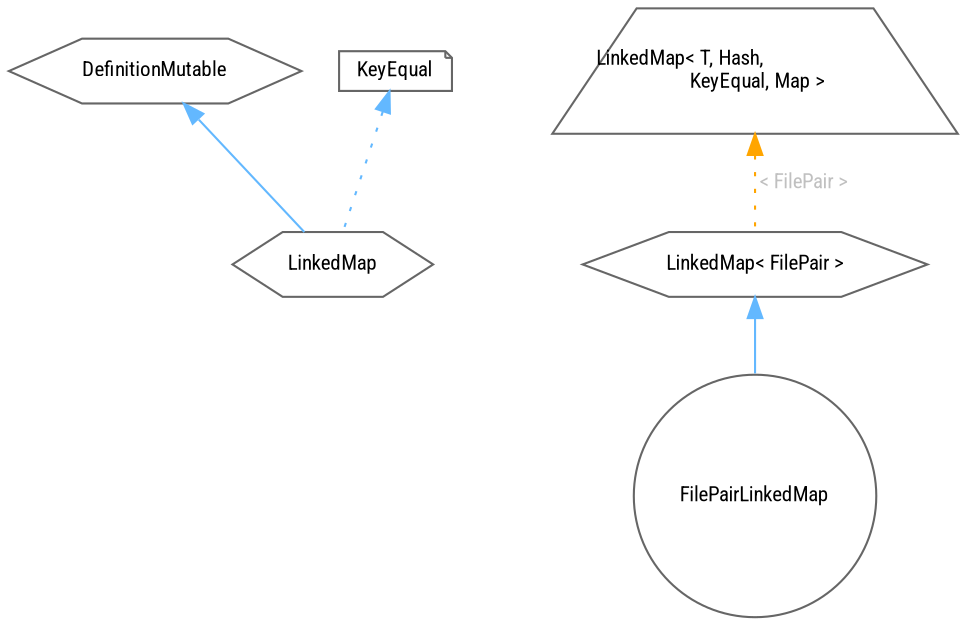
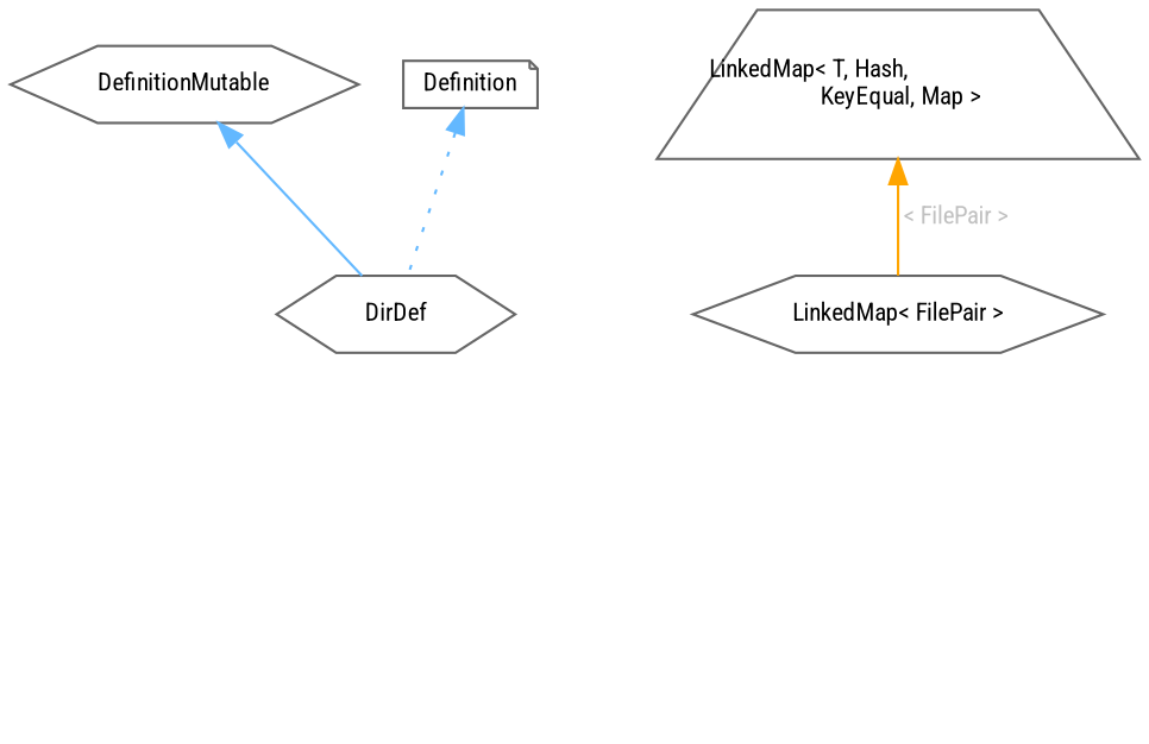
  digraph {
    fontname="Roboto Condensed"
    node [color=gray40 fillcolor=white fontname="Roboto Condensed" fontsize=10 shape=hexagon style=filled]
    edge [color=steelblue1 dir=back fontname="Roboto Condensed" fontsize=10 labelfontname=Helvetica labelfontsize=10 style=solid]
-   n1 [height=0.2 label=LinkedMap width=0.4]
+   n1 [height=0.2 label=DirDef width=0.4]
    n2 [height=0.2 label=DefinitionMutable width=0.4]
-   n3 [height=0.2 label=KeyEqual shape=note width=0.4]
-   n4 [height=0.2 label=FilePairLinkedMap shape=circle width=0.4]
+   n3 [height=0.2 label=Definition shape=note width=0.4]
    n5 [height=0.2 label="LinkedMap\< FilePair \>" width=0.4]
    n6 [height=0.2 label="LinkedMap\< T, Hash,\l KeyEqual, Map \>" shape=trapezium width=0.4]
    n2 -> n1
    n3 -> n1 [style=dotted]
-   n5 -> n4
-   n6 -> n5 [color=orange fontcolor=grey label=" \< FilePair \>" style=dotted]
+   n6 -> n5 [color=orange fontcolor=grey label=" \< FilePair \>"]
  }
